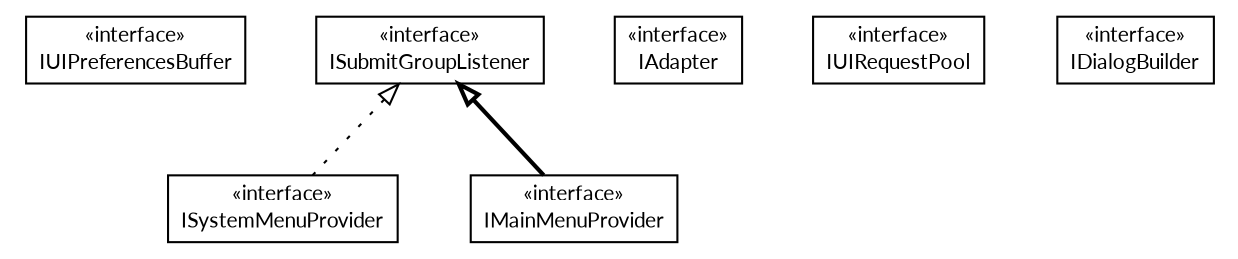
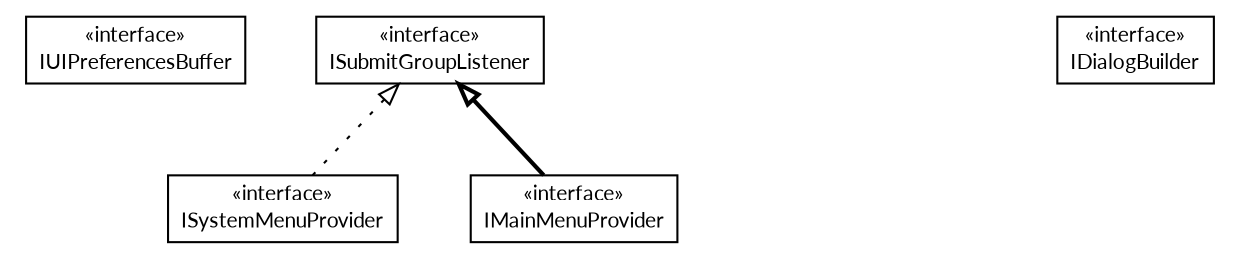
  digraph {
    fontname=Lato
    nodesep=0.25
    ranksep=0.5
    node [fontcolor=black fontname=Lato fontsize=10.0 shape=plaintext]
    edge [arrowtail=empty dir=back fontname=Lato fontsize=10 headport=p labelfontname=Helvetica labelfontsize=10 tailport=p]
    n1 [label=<<table title="org.universAAL.ui.dm.interfaces.IUIPreferencesBuffer" border="0" cellborder="1" cellspacing="0" cellpadding="2" port="p" href="./IUIPreferencesBuffer.html"> 		<tr><td><table border="0" cellspacing="0" cellpadding="1"> <tr><td align="center" balign="center"> &#171;interface&#187; </td></tr> <tr><td align="center" balign="center"> IUIPreferencesBuffer </td></tr> 		</table></td></tr> 		</table>>]
    n2 [label=<<table title="org.universAAL.ui.dm.interfaces.ISystemMenuProvider" border="0" cellborder="1" cellspacing="0" cellpadding="2" port="p" href="./ISystemMenuProvider.html"> 		<tr><td><table border="0" cellspacing="0" cellpadding="1"> <tr><td align="center" balign="center"> &#171;interface&#187; </td></tr> <tr><td align="center" balign="center"> ISystemMenuProvider </td></tr> 		</table></td></tr> 		</table>>]
    n3 [label=<<table title="org.universAAL.ui.dm.interfaces.IMainMenuProvider" border="0" cellborder="1" cellspacing="0" cellpadding="2" port="p" href="./IMainMenuProvider.html"> 		<tr><td><table border="0" cellspacing="0" cellpadding="1"> <tr><td align="center" balign="center"> &#171;interface&#187; </td></tr> <tr><td align="center" balign="center"> IMainMenuProvider </td></tr> 		</table></td></tr> 		</table>>]
-   n4 [label=<<table title="org.universAAL.ui.dm.interfaces.IAdapter" border="0" cellborder="1" cellspacing="0" cellpadding="2" port="p" href="./IAdapter.html"> 		<tr><td><table border="0" cellspacing="0" cellpadding="1"> <tr><td align="center" balign="center"> &#171;interface&#187; </td></tr> <tr><td align="center" balign="center"> IAdapter </td></tr> 		</table></td></tr> 		</table>>]
-   n5 [label=<<table title="org.universAAL.ui.dm.interfaces.IUIRequestPool" border="0" cellborder="1" cellspacing="0" cellpadding="2" port="p" href="./IUIRequestPool.html"> 		<tr><td><table border="0" cellspacing="0" cellpadding="1"> <tr><td align="center" balign="center"> &#171;interface&#187; </td></tr> <tr><td align="center" balign="center"> IUIRequestPool </td></tr> 		</table></td></tr> 		</table>>]
    n6 [label=<<table title="org.universAAL.ui.dm.interfaces.IDialogBuilder" border="0" cellborder="1" cellspacing="0" cellpadding="2" port="p" href="./IDialogBuilder.html"> 		<tr><td><table border="0" cellspacing="0" cellpadding="1"> <tr><td align="center" balign="center"> &#171;interface&#187; </td></tr> <tr><td align="center" balign="center"> IDialogBuilder </td></tr> 		</table></td></tr> 		</table>>]
    n7 [label=<<table title="org.universAAL.ui.dm.interfaces.ISubmitGroupListener" border="0" cellborder="1" cellspacing="0" cellpadding="2" port="p" href="./ISubmitGroupListener.html"> 		<tr><td><table border="0" cellspacing="0" cellpadding="1"> <tr><td align="center" balign="center"> &#171;interface&#187; </td></tr> <tr><td align="center" balign="center"> ISubmitGroupListener </td></tr> 		</table></td></tr> 		</table>>]
    n7 -> n2 [style=dotted]
    n7 -> n3 [style=bold]
  }
